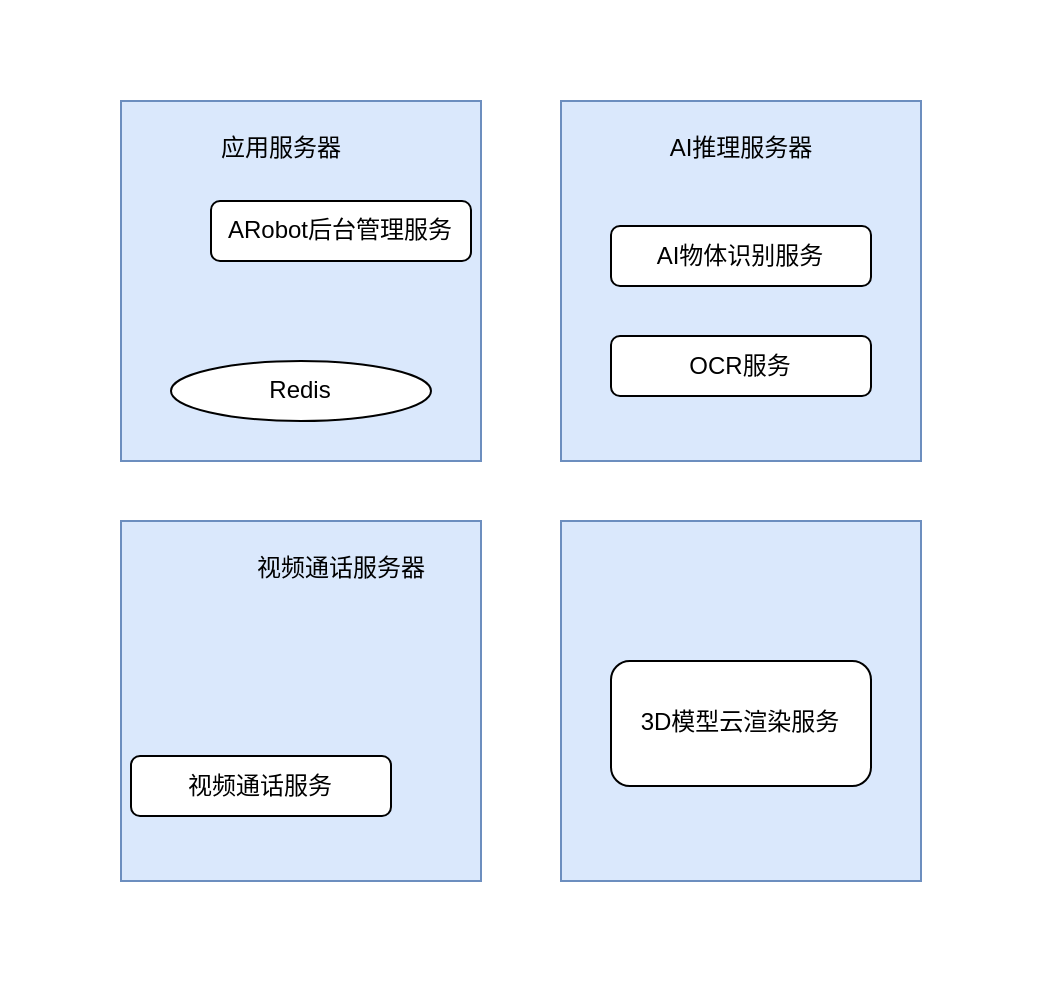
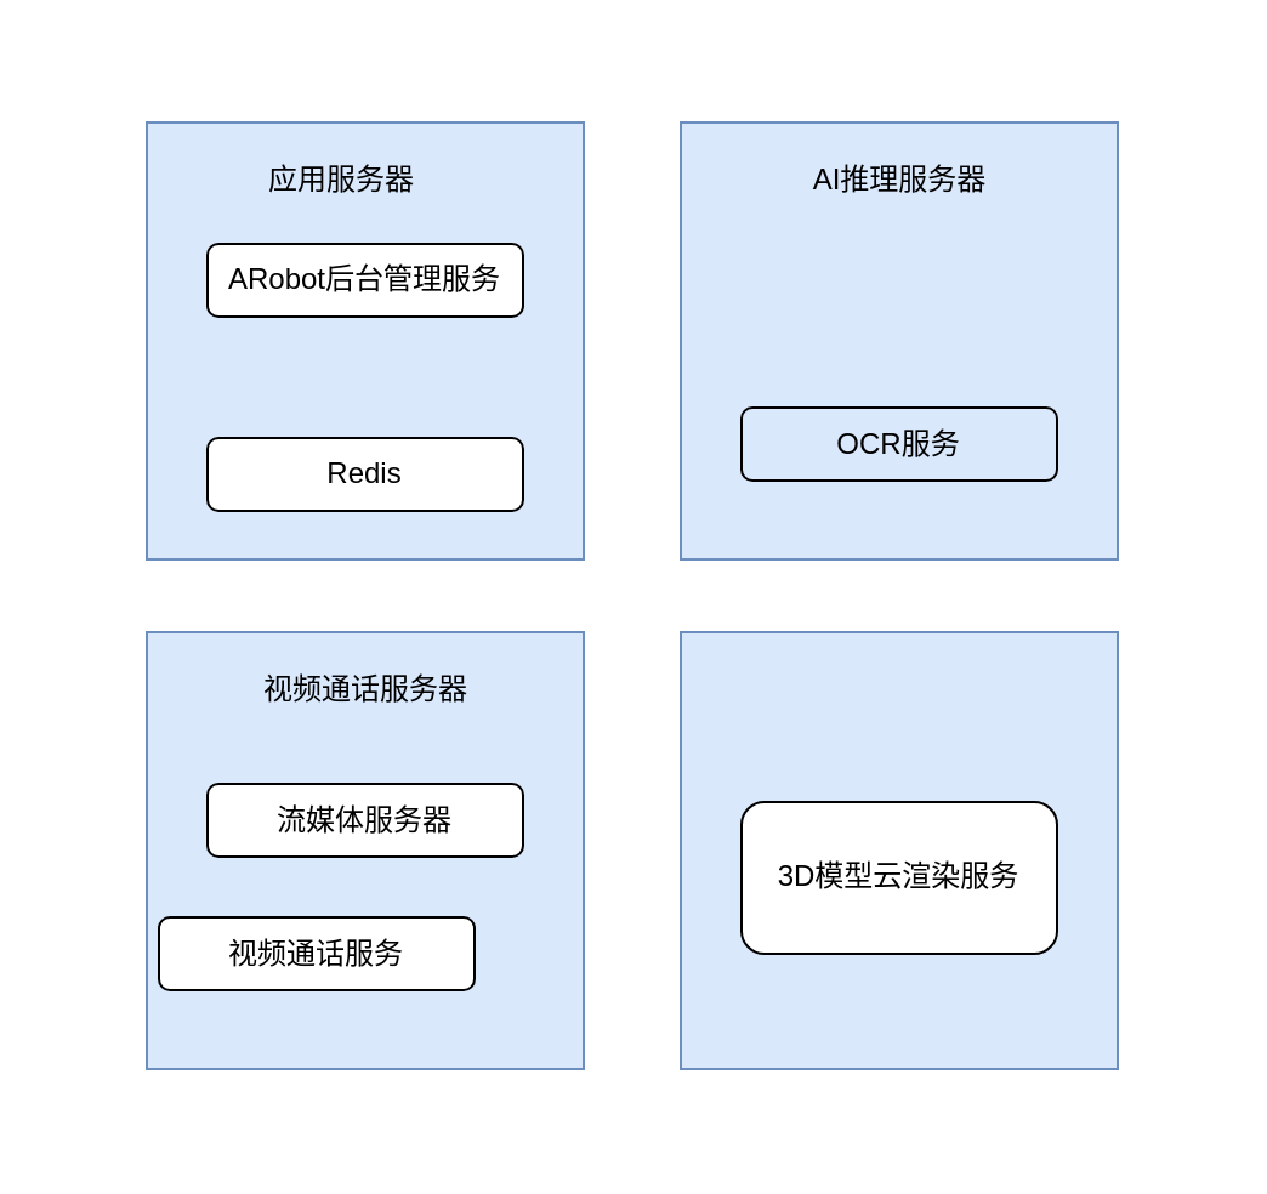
  <mxCell id="0" />
  <mxCell id="1" parent="0" />
  <mxCell id="2" value="" style="rounded=0;whiteSpace=wrap;html=1;align=center;strokeColor=none;" vertex="1" parent="1"><mxGeometry y="20" width="480" height="450" as="geometry" x="20" /></mxCell>
  <mxCell id="3" value="" style="rounded=0;whiteSpace=wrap;html=1;fillColor=#dae8fc;strokeColor=#6c8ebf;" parent="1" vertex="1"><mxGeometry x="280" y="260" width="180" height="180" as="geometry" /></mxCell>
  <mxCell id="4" value="" style="rounded=0;whiteSpace=wrap;html=1;fillColor=#dae8fc;strokeColor=#6c8ebf;" parent="1" vertex="1"><mxGeometry x="60" y="50" width="180" height="180" as="geometry" /></mxCell>
  <mxCell id="5" value="" style="rounded=0;whiteSpace=wrap;html=1;fillColor=#dae8fc;strokeColor=#6c8ebf;" parent="1" vertex="1"><mxGeometry x="60" y="260" width="180" height="180" as="geometry" /></mxCell>
  <mxCell id="6" value="" style="rounded=0;whiteSpace=wrap;html=1;fillColor=#dae8fc;strokeColor=#6c8ebf;" parent="1" vertex="1"><mxGeometry x="280" y="50" width="180" height="180" as="geometry" /></mxCell>
- <mxCell id="7" value="ARobot后台管理服务" style="rounded=1;whiteSpace=wrap;html=1;" parent="1" vertex="1"><mxGeometry x="105" y="100" width="130" height="30" as="geometry" /></mxCell>
+ <mxCell id="7" value="ARobot后台管理服务" style="rounded=1;whiteSpace=wrap;html=1;" parent="1" vertex="1"><mxGeometry x="85" y="100" width="130" height="30" as="geometry" /></mxCell>
  <mxCell id="8" value="应用服务器" style="text;html=1;align=center;" parent="1" vertex="1"><mxGeometry x="95" y="60" width="90" height="30" as="geometry" /></mxCell>
- <mxCell id="9" value="Redis" style="ellipse;whiteSpace=wrap;html=1;" parent="1" vertex="1"><mxGeometry x="85" y="180" width="130" height="30" as="geometry" /></mxCell>
- <mxCell id="10" value="AI物体识别服务" style="rounded=1;whiteSpace=wrap;html=1;" parent="1" vertex="1"><mxGeometry x="305" y="112.5" width="130" height="30" as="geometry" /></mxCell>
- <mxCell id="11" value="OCR服务" style="rounded=1;whiteSpace=wrap;html=1;" parent="1" vertex="1"><mxGeometry x="305" y="167.5" width="130" height="30" as="geometry" /></mxCell>
+ <mxCell id="9" value="Redis" style="rounded=1;whiteSpace=wrap;html=1;" parent="1" vertex="1"><mxGeometry x="85" y="180" width="130" height="30" as="geometry" /></mxCell>
+ <mxCell id="11" value="OCR服务" style="rounded=1;whiteSpace=wrap;html=1;fillColor=#dae8fc;" parent="1" vertex="1"><mxGeometry x="305" y="167.5" width="130" height="30" as="geometry" /></mxCell>
+ <mxCell id="12" value="流媒体服务器" style="rounded=1;whiteSpace=wrap;html=1;" parent="1" vertex="1"><mxGeometry x="85" y="322.5" width="130" height="30" as="geometry" /></mxCell>
  <mxCell id="13" value="视频通话服务" style="rounded=1;whiteSpace=wrap;html=1;" parent="1" vertex="1"><mxGeometry x="65" y="377.5" width="130" height="30" as="geometry" /></mxCell>
  <mxCell id="14" value="3D模型云渲染服务" style="rounded=1;whiteSpace=wrap;html=1;" parent="1" vertex="1"><mxGeometry x="305" y="330" width="130" height="62.5" as="geometry" /></mxCell>
  <mxCell id="15" value="AI推理服务器" style="text;html=1;align=center;" parent="1" vertex="1"><mxGeometry x="325" y="60" width="90" height="30" as="geometry" /></mxCell>
- <mxCell id="16" value="视频通话服务器" style="text;html=1;align=center;" parent="1" vertex="1"><mxGeometry x="125" y="270" width="90" height="30" as="geometry" /></mxCell>
+ <mxCell id="16" value="视频通话服务器" style="text;html=1;align=center;" parent="1" vertex="1"><mxGeometry x="105" y="270" width="90" height="30" as="geometry" /></mxCell>
